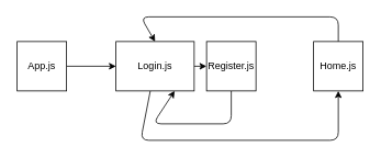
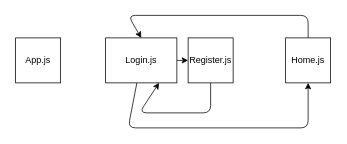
  <mxCell id="0" />
  <mxCell id="1" parent="0" />
  <mxCell id="2" style="edgeStyle=none;html=1;" edge="1" parent="1" source="4" target="6"><mxGeometry relative="1" as="geometry" /></mxCell>
  <mxCell id="3" style="edgeStyle=none;html=1;entryX=0.5;entryY=1;entryDx=0;entryDy=0;" edge="1" parent="1" source="4" target="8"><mxGeometry relative="1" as="geometry"><Array as="points"><mxPoint x="170" y="170" /><mxPoint x="410" y="170" /></Array></mxGeometry></mxCell>
  <mxCell id="4" value="Login.js" style="whiteSpace=wrap;html=1;aspect=fixed;" vertex="1" parent="1"><mxGeometry x="140" y="50" width="95" height="60" as="geometry" /></mxCell>
  <mxCell id="5" style="edgeStyle=none;html=1;entryX=0.75;entryY=1;entryDx=0;entryDy=0;" edge="1" parent="1" source="6" target="4"><mxGeometry relative="1" as="geometry"><Array as="points"><mxPoint x="280" y="150" /><mxPoint x="185" y="150" /></Array></mxGeometry></mxCell>
  <mxCell id="6" value="Register.js" style="whiteSpace=wrap;html=1;aspect=fixed;" vertex="1" parent="1"><mxGeometry x="250" y="50" width="60" height="60" as="geometry" /></mxCell>
  <mxCell id="7" style="edgeStyle=none;html=1;entryX=0.5;entryY=0;entryDx=0;entryDy=0;" edge="1" parent="1" source="8" target="4"><mxGeometry relative="1" as="geometry"><Array as="points"><mxPoint x="410" y="20" /><mxPoint x="170" y="20" /></Array></mxGeometry></mxCell>
  <mxCell id="8" value="Home.js" style="whiteSpace=wrap;html=1;aspect=fixed;" vertex="1" parent="1"><mxGeometry x="380" y="50" width="60" height="60" as="geometry" /></mxCell>
- <mxCell id="9" style="edgeStyle=none;html=1;entryX=0;entryY=0.5;entryDx=0;entryDy=0;" edge="1" parent="1" source="10" target="4"><mxGeometry relative="1" as="geometry"><mxPoint x="80" y="80" as="targetPoint" /></mxGeometry></mxCell>
  <mxCell id="10" value="App.js" style="whiteSpace=wrap;html=1;aspect=fixed;" vertex="1" parent="1"><mxGeometry x="20" y="50" width="60" height="60" as="geometry" /></mxCell>
